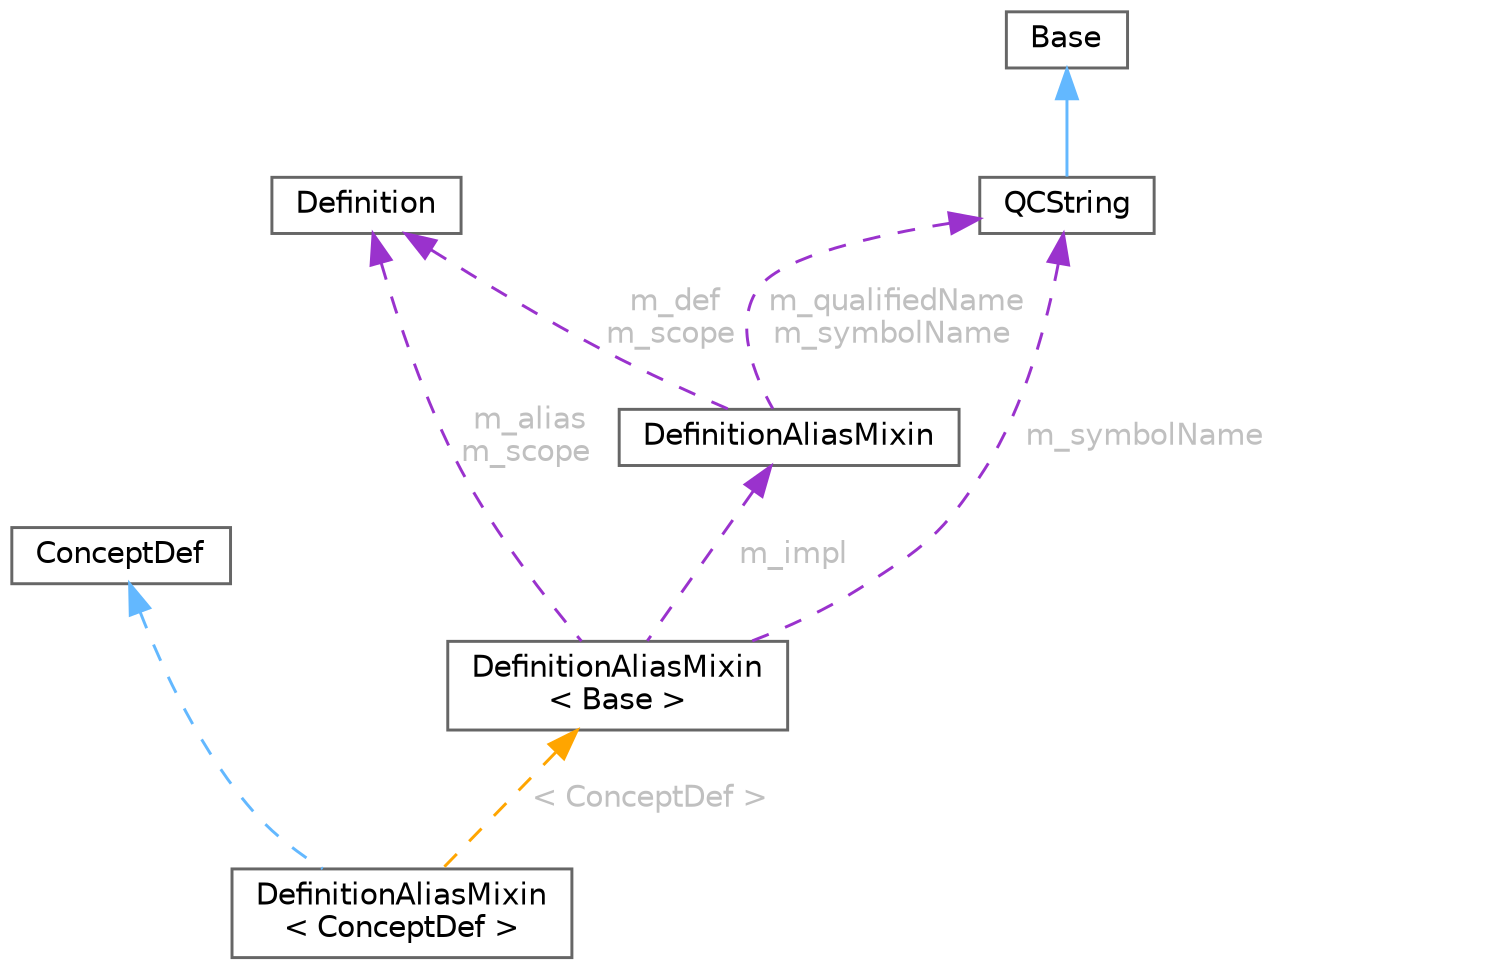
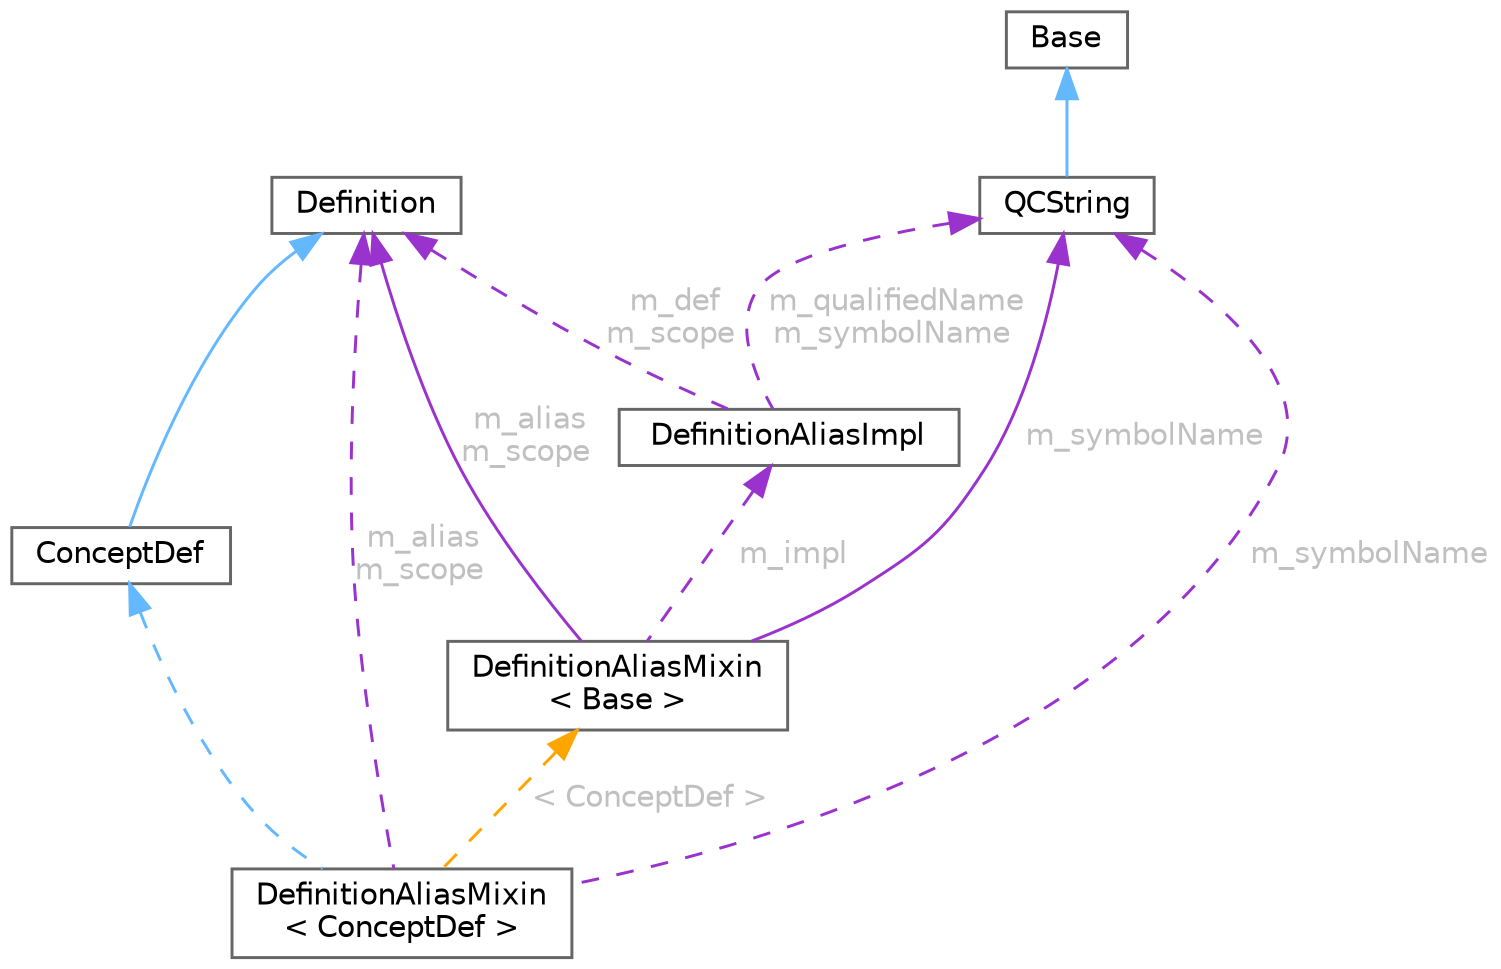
  digraph {
    node [color=gray40 fillcolor=white fontname=Helvetica fontsize=10 shape=box style=filled]
    edge [color=darkorchid3 dir=back fontname=Helvetica fontsize=10 labelfontname=Helvetica labelfontsize=10 style=dashed fontcolor=grey]
    n1 [height=0.2 label="DefinitionAliasMixin\l\< ConceptDef \>" width=0.4]
    n2 [height=0.2 label=ConceptDef width=0.4]
    n3 [height=0.2 label=Definition width=0.4]
-   n4 [height=0.2 label=DefinitionAliasMixin width=0.4]
+   n4 [height=0.2 label=DefinitionAliasImpl width=0.4]
    n5 [height=0.2 label="DefinitionAliasMixin\l\< Base \>" width=0.4]
    n6 [height=0.2 label=QCString width=0.4]
    n7 [height=0.2 label=Base width=0.4]
    n2 -> n1 [color=steelblue1 fontcolor=""]
+   n3 -> n1 [label=" m_alias\nm_scope"]
+   n3 -> n2 [color=steelblue1 style=solid fontcolor=""]
    n3 -> n4 [label=" m_def\nm_scope"]
-   n3 -> n5 [label=" m_alias\nm_scope"]
+   n3 -> n5 [label=" m_alias\nm_scope" style=solid]
    n4 -> n5 [label=" m_impl"]
    n5 -> n1 [color=orange label=" \< ConceptDef \>"]
+   n6 -> n1 [label=" m_symbolName"]
    n6 -> n4 [label=" m_qualifiedName\nm_symbolName"]
-   n6 -> n5 [label=" m_symbolName"]
+   n6 -> n5 [label=" m_symbolName" style=solid]
    n7 -> n6 [color=steelblue1 style=solid fontcolor=""]
  }
